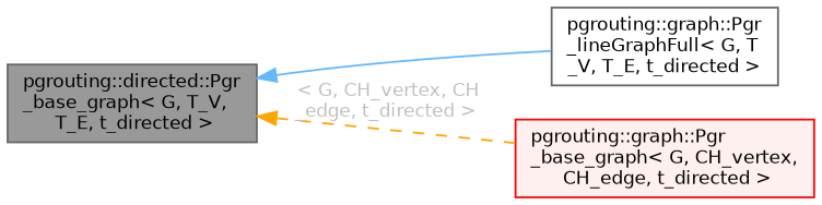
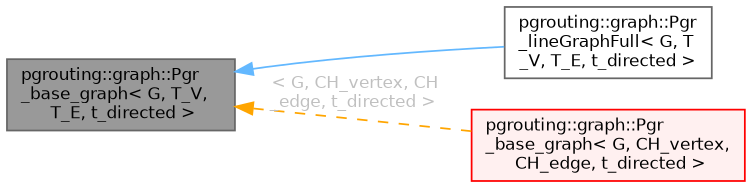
  digraph {
    rankdir=LR
    node [color=gray40 fontname=Helvetica fontsize=10 shape=box style=filled]
    edge [dir=back fontname=Helvetica fontsize=10 labelfontname=Helvetica labelfontsize=10]
-   n1 [fillcolor=grey60 fontcolor=black height=0.2 label="pgrouting::directed::Pgr\l_base_graph\< G, T_V,\l T_E, t_directed \>" width=0.4]
+   n1 [fillcolor=grey60 fontcolor=black height=0.2 label="pgrouting::graph::Pgr\l_base_graph\< G, T_V,\l T_E, t_directed \>" width=0.4]
    n2 [fillcolor=white height=0.2 label="pgrouting::graph::Pgr\l_lineGraphFull\< G, T\l_V, T_E, t_directed \>" width=0.4]
    n3 [color=red fillcolor="#FFF0F0" height=0.2 label="pgrouting::graph::Pgr\l_base_graph\< G, CH_vertex,\l CH_edge, t_directed \>" width=0.4]
    n1 -> n2 [color=steelblue1 style=solid]
    n1 -> n3 [color=orange fontcolor=grey label=" \< G, CH_vertex, CH\l_edge, t_directed \>" style=dashed]
  }
